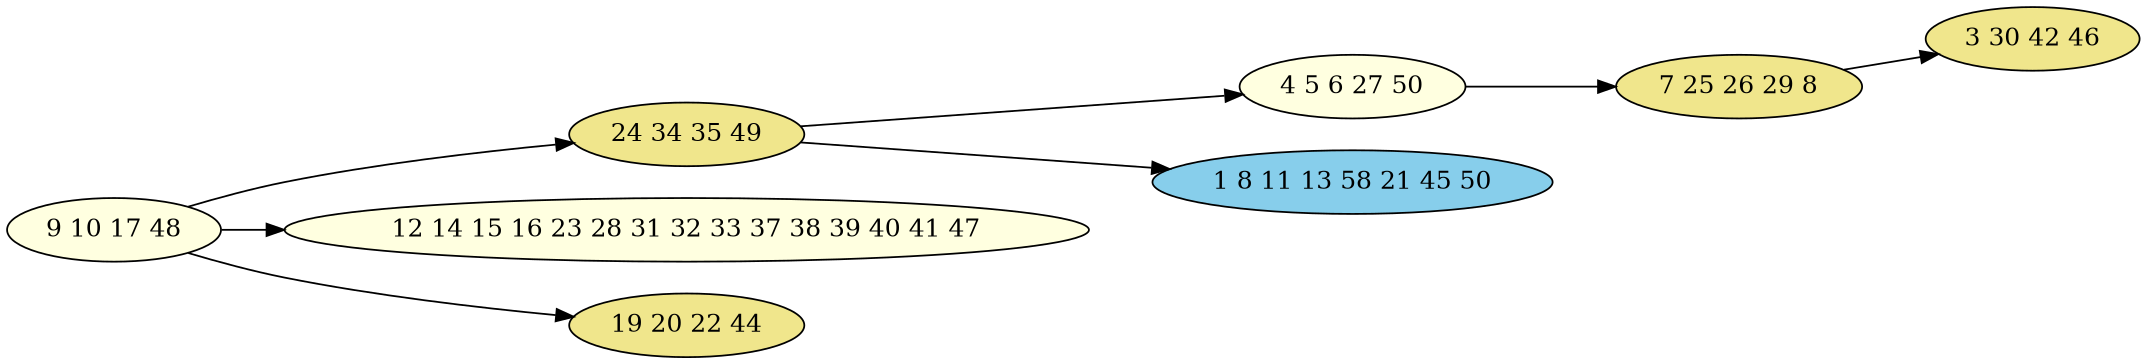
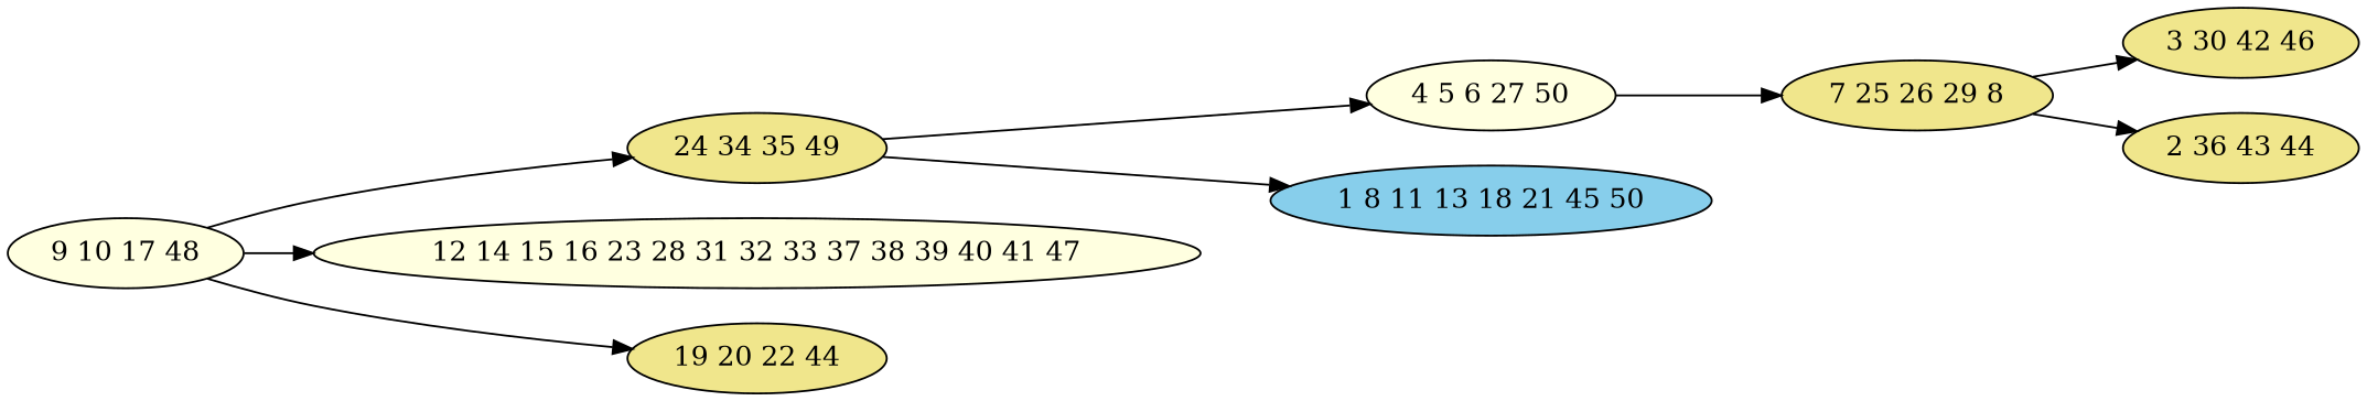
  digraph {
    rankdir=LR
    node [fillcolor=khaki style=filled]
    n1 [fillcolor=lightyellow label="9 10 17 48"]
    n2 [label="24 34 35 49"]
    n3 [fillcolor=lightyellow label="12 14 15 16 23 28 31 32 33 37 38 39 40 41 47"]
    n4 [label="19 20 22 44"]
    n5 [fillcolor=lightyellow label="4 5 6 27 50"]
-   n6 [fillcolor=skyblue label="1 8 11 13 58 21 45 50"]
+   n6 [fillcolor=skyblue label="1 8 11 13 18 21 45 50"]
    n7 [label="7 25 26 29 8"]
    n8 [label="3 30 42 46"]
+   n9 [label="2 36 43 44"]
    n1 -> n2
    n1 -> n3
    n1 -> n4
    n2 -> n5
    n2 -> n6
    n5 -> n7
    n7 -> n8
+   n7 -> n9
  }
